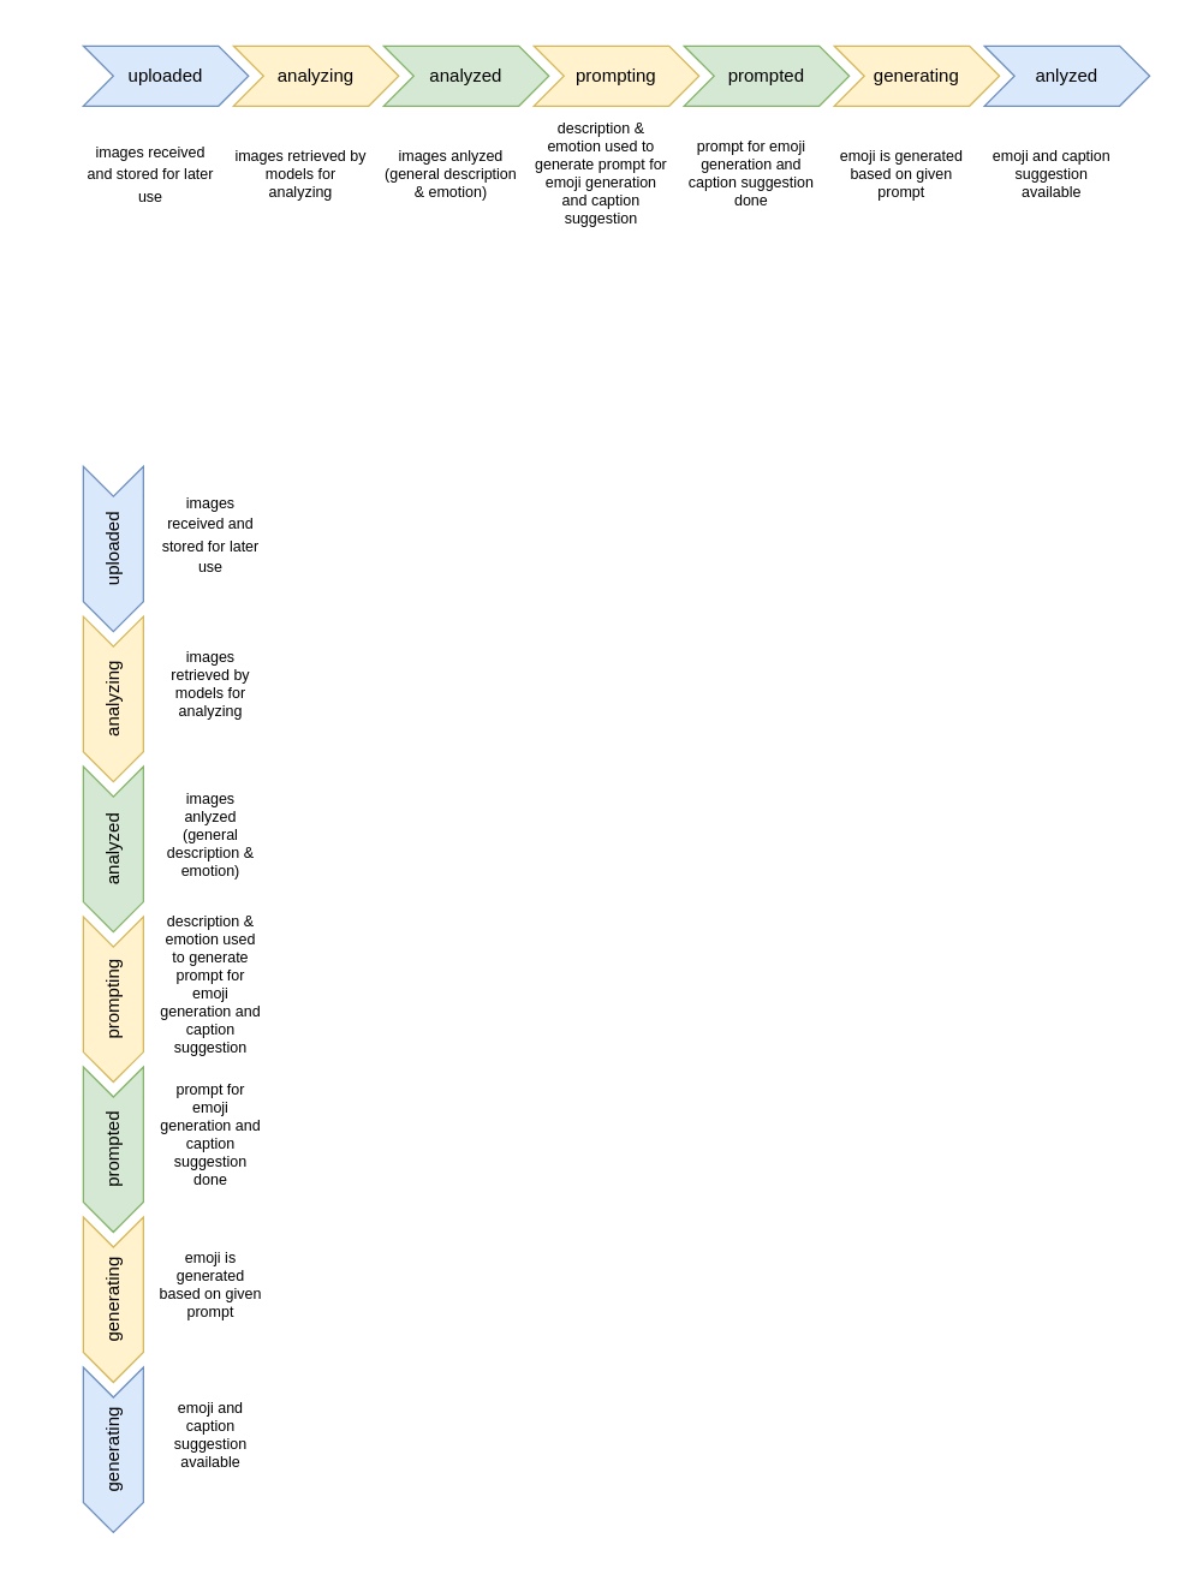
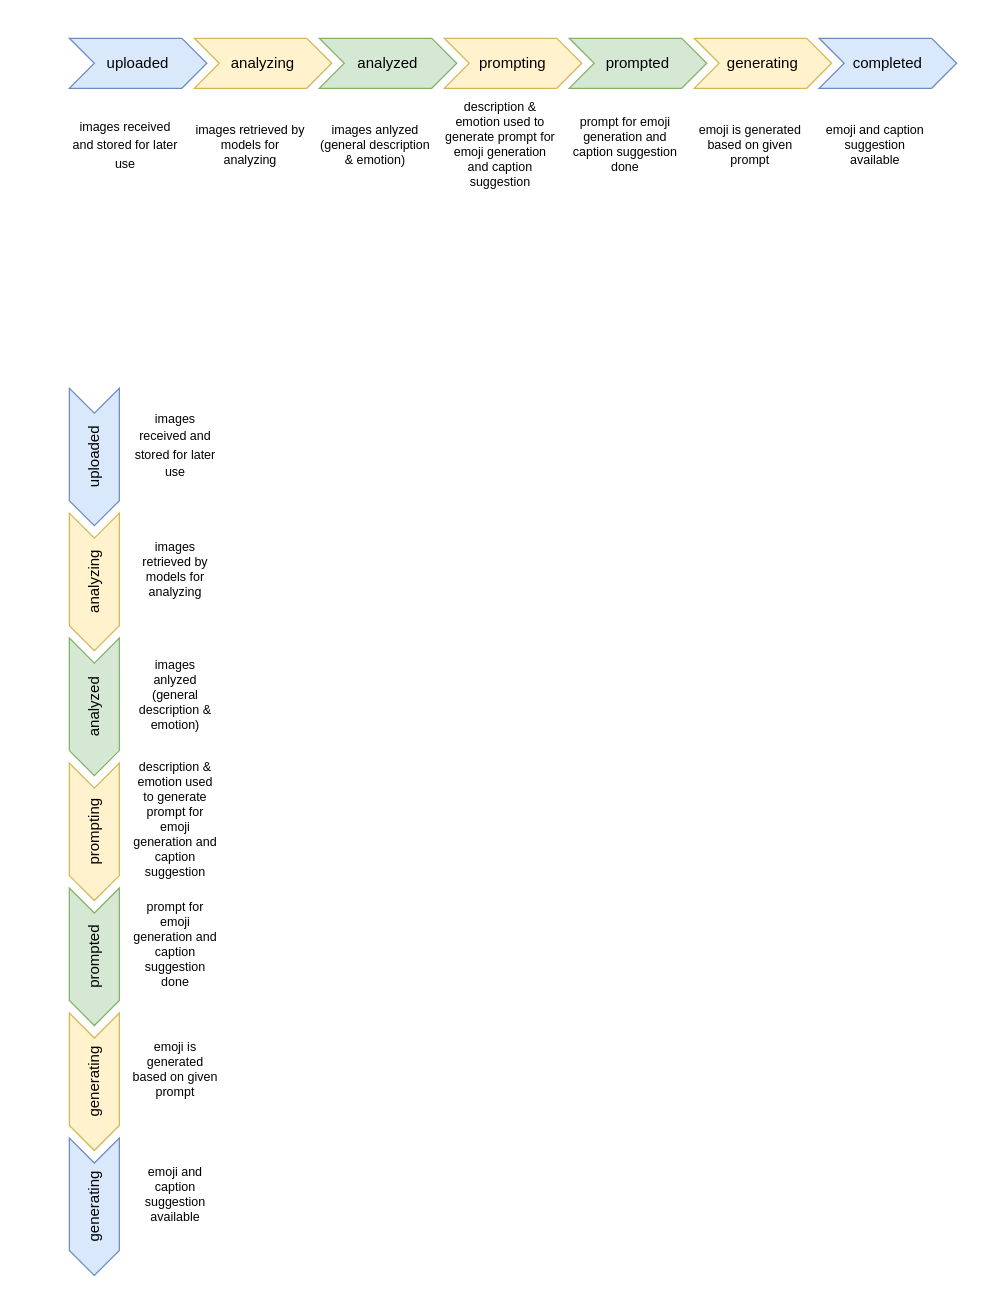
  <mxCell id="0" />
  <mxCell id="1" parent="0" />
  <mxCell id="2" value="" style="rounded=0;whiteSpace=wrap;html=1;strokeColor=none;" vertex="1" parent="1"><mxGeometry x="45" y="300" width="140" height="730" as="geometry" /></mxCell>
  <mxCell id="3" value="" style="rounded=0;whiteSpace=wrap;html=1;strokeColor=none;" vertex="1" parent="1"><mxGeometry x="45" y="20" width="730" height="140" as="geometry" /></mxCell>
  <mxCell id="4" value="uploaded" style="shape=step;perimeter=stepPerimeter;whiteSpace=wrap;html=1;fixedSize=1;fillColor=#dae8fc;strokeColor=#6c8ebf;" vertex="1" parent="1"><mxGeometry x="55" y="30" width="110" height="40" as="geometry" /></mxCell>
  <mxCell id="5" value="analyzing" style="shape=step;perimeter=stepPerimeter;whiteSpace=wrap;html=1;fixedSize=1;fillColor=#fff2cc;strokeColor=#d6b656;" vertex="1" parent="1"><mxGeometry x="155" y="30" width="110" height="40" as="geometry" /></mxCell>
  <mxCell id="6" value="analyzed" style="shape=step;perimeter=stepPerimeter;whiteSpace=wrap;html=1;fixedSize=1;fillColor=#d5e8d4;strokeColor=#82b366;" vertex="1" parent="1"><mxGeometry x="255" y="30" width="110" height="40" as="geometry" /></mxCell>
  <mxCell id="7" value="&lt;div&gt;prompting&lt;/div&gt;" style="shape=step;perimeter=stepPerimeter;whiteSpace=wrap;html=1;fixedSize=1;fillColor=#fff2cc;strokeColor=#d6b656;" vertex="1" parent="1"><mxGeometry x="355" y="30" width="110" height="40" as="geometry" /></mxCell>
  <mxCell id="8" value="&lt;div&gt;prompted&lt;/div&gt;" style="shape=step;perimeter=stepPerimeter;whiteSpace=wrap;html=1;fixedSize=1;fillColor=#d5e8d4;strokeColor=#82b366;" vertex="1" parent="1"><mxGeometry x="455" y="30" width="110" height="40" as="geometry" /></mxCell>
  <mxCell id="9" value="&lt;div&gt;generating&lt;/div&gt;" style="shape=step;perimeter=stepPerimeter;whiteSpace=wrap;html=1;fixedSize=1;fillColor=#fff2cc;strokeColor=#d6b656;" vertex="1" parent="1"><mxGeometry x="555" y="30" width="110" height="40" as="geometry" /></mxCell>
- <mxCell id="10" value="anlyzed" style="shape=step;perimeter=stepPerimeter;whiteSpace=wrap;html=1;fixedSize=1;fillColor=#dae8fc;strokeColor=#6c8ebf;" vertex="1" parent="1"><mxGeometry x="655" y="30" width="110" height="40" as="geometry" /></mxCell>
+ <mxCell id="10" value="completed" style="shape=step;perimeter=stepPerimeter;whiteSpace=wrap;html=1;fixedSize=1;fillColor=#dae8fc;strokeColor=#6c8ebf;" vertex="1" parent="1"><mxGeometry x="655" y="30" width="110" height="40" as="geometry" /></mxCell>
  <mxCell id="11" value="&lt;div&gt;&lt;font style=&quot;font-size: 10px;&quot;&gt;images received and stored for later use&lt;/font&gt;&lt;/div&gt;" style="text;html=1;align=center;verticalAlign=middle;whiteSpace=wrap;rounded=0;" vertex="1" parent="1"><mxGeometry x="55" y="80" width="90" height="70" as="geometry" /></mxCell>
  <mxCell id="12" value="images retrieved by models for analyzing" style="text;html=1;align=center;verticalAlign=middle;whiteSpace=wrap;rounded=0;fontSize=10;" vertex="1" parent="1"><mxGeometry x="155" y="80" width="90" height="70" as="geometry" /></mxCell>
  <mxCell id="13" value="images anlyzed (general description &amp;amp; emotion)" style="text;html=1;align=center;verticalAlign=middle;whiteSpace=wrap;rounded=0;fontSize=10;" vertex="1" parent="1"><mxGeometry x="255" y="80" width="90" height="70" as="geometry" /></mxCell>
  <mxCell id="14" value="description &amp;amp; emotion used to generate prompt for emoji generation and caption suggestion" style="text;html=1;align=center;verticalAlign=middle;whiteSpace=wrap;rounded=0;fontSize=10;" vertex="1" parent="1"><mxGeometry x="355" y="80" width="90" height="70" as="geometry" /></mxCell>
  <mxCell id="15" value="&lt;div&gt;prompt for emoji generation and caption suggestion done&lt;/div&gt;" style="text;html=1;align=center;verticalAlign=middle;whiteSpace=wrap;rounded=0;fontSize=10;" vertex="1" parent="1"><mxGeometry x="455" y="80" width="90" height="70" as="geometry" /></mxCell>
  <mxCell id="16" value="emoji is generated based on given prompt" style="text;html=1;align=center;verticalAlign=middle;whiteSpace=wrap;rounded=0;fontSize=10;" vertex="1" parent="1"><mxGeometry x="555" y="80" width="90" height="70" as="geometry" /></mxCell>
  <mxCell id="17" value="emoji and caption suggestion available" style="text;html=1;align=center;verticalAlign=middle;whiteSpace=wrap;rounded=0;fontSize=10;" vertex="1" parent="1"><mxGeometry x="655" y="80" width="90" height="70" as="geometry" /></mxCell>
  <mxCell id="18" value="uploaded" style="shape=step;perimeter=stepPerimeter;whiteSpace=wrap;html=1;fixedSize=1;rotation=-90;horizontal=1;flipV=1;flipH=1;fillColor=#dae8fc;strokeColor=#6c8ebf;" vertex="1" parent="1"><mxGeometry x="20" y="345" width="110" height="40" as="geometry" /></mxCell>
  <mxCell id="19" value="analyzing" style="shape=step;perimeter=stepPerimeter;whiteSpace=wrap;html=1;fixedSize=1;rotation=-90;horizontal=1;flipV=1;flipH=1;fillColor=#fff2cc;strokeColor=#d6b656;" vertex="1" parent="1"><mxGeometry x="20" y="445" width="110" height="40" as="geometry" /></mxCell>
  <mxCell id="20" value="analyzed" style="shape=step;perimeter=stepPerimeter;whiteSpace=wrap;html=1;fixedSize=1;rotation=-90;horizontal=1;flipV=1;flipH=1;fillColor=#d5e8d4;strokeColor=#82b366;" vertex="1" parent="1"><mxGeometry x="20" y="545" width="110" height="40" as="geometry" /></mxCell>
  <mxCell id="21" value="&lt;div&gt;prompting&lt;/div&gt;" style="shape=step;perimeter=stepPerimeter;whiteSpace=wrap;html=1;fixedSize=1;rotation=-90;horizontal=1;flipV=1;flipH=1;fillColor=#fff2cc;strokeColor=#d6b656;" vertex="1" parent="1"><mxGeometry x="20" y="645" width="110" height="40" as="geometry" /></mxCell>
  <mxCell id="22" value="&lt;div&gt;prompted&lt;/div&gt;" style="shape=step;perimeter=stepPerimeter;whiteSpace=wrap;html=1;fixedSize=1;rotation=-90;horizontal=1;flipV=1;flipH=1;fillColor=#d5e8d4;strokeColor=#82b366;" vertex="1" parent="1"><mxGeometry x="20" y="745" width="110" height="40" as="geometry" /></mxCell>
  <mxCell id="23" value="&lt;div&gt;generating&lt;/div&gt;" style="shape=step;perimeter=stepPerimeter;whiteSpace=wrap;html=1;fixedSize=1;rotation=-90;horizontal=1;flipV=1;flipH=1;fillColor=#fff2cc;strokeColor=#d6b656;" vertex="1" parent="1"><mxGeometry x="20" y="845" width="110" height="40" as="geometry" /></mxCell>
  <mxCell id="24" value="&lt;div&gt;generating&lt;/div&gt;" style="shape=step;perimeter=stepPerimeter;whiteSpace=wrap;html=1;fixedSize=1;rotation=-90;horizontal=1;flipV=1;flipH=1;fillColor=#dae8fc;strokeColor=#6c8ebf;" vertex="1" parent="1"><mxGeometry x="20" y="945" width="110" height="40" as="geometry" /></mxCell>
  <mxCell id="25" value="&lt;div&gt;&lt;font style=&quot;font-size: 10px;&quot;&gt;images received and stored for later use&lt;/font&gt;&lt;/div&gt;" style="text;html=1;align=center;verticalAlign=middle;whiteSpace=wrap;rounded=0;" vertex="1" parent="1"><mxGeometry x="105" y="310" width="70" height="90" as="geometry" /></mxCell>
  <mxCell id="26" value="images retrieved by models for analyzing" style="text;html=1;align=center;verticalAlign=middle;whiteSpace=wrap;rounded=0;fontSize=10;" vertex="1" parent="1"><mxGeometry x="105" y="410" width="70" height="90" as="geometry" /></mxCell>
  <mxCell id="27" value="images anlyzed (general description &amp;amp; emotion)" style="text;html=1;align=center;verticalAlign=middle;whiteSpace=wrap;rounded=0;fontSize=10;" vertex="1" parent="1"><mxGeometry x="105" y="510" width="70" height="90" as="geometry" /></mxCell>
  <mxCell id="28" value="description &amp;amp; emotion used to generate prompt for emoji generation and caption suggestion" style="text;html=1;align=center;verticalAlign=middle;whiteSpace=wrap;rounded=0;fontSize=10;" vertex="1" parent="1"><mxGeometry x="105" y="610" width="70" height="90" as="geometry" /></mxCell>
  <mxCell id="29" value="&lt;div&gt;prompt for emoji generation and caption suggestion done&lt;/div&gt;" style="text;html=1;align=center;verticalAlign=middle;whiteSpace=wrap;rounded=0;fontSize=10;" vertex="1" parent="1"><mxGeometry x="105" y="710" width="70" height="90" as="geometry" /></mxCell>
  <mxCell id="30" value="emoji is generated based on given prompt" style="text;html=1;align=center;verticalAlign=middle;whiteSpace=wrap;rounded=0;fontSize=10;" vertex="1" parent="1"><mxGeometry x="105" y="810" width="70" height="90" as="geometry" /></mxCell>
  <mxCell id="31" value="emoji and caption suggestion available" style="text;html=1;align=center;verticalAlign=middle;whiteSpace=wrap;rounded=0;fontSize=10;" vertex="1" parent="1"><mxGeometry x="105" y="910" width="70" height="90" as="geometry" /></mxCell>
